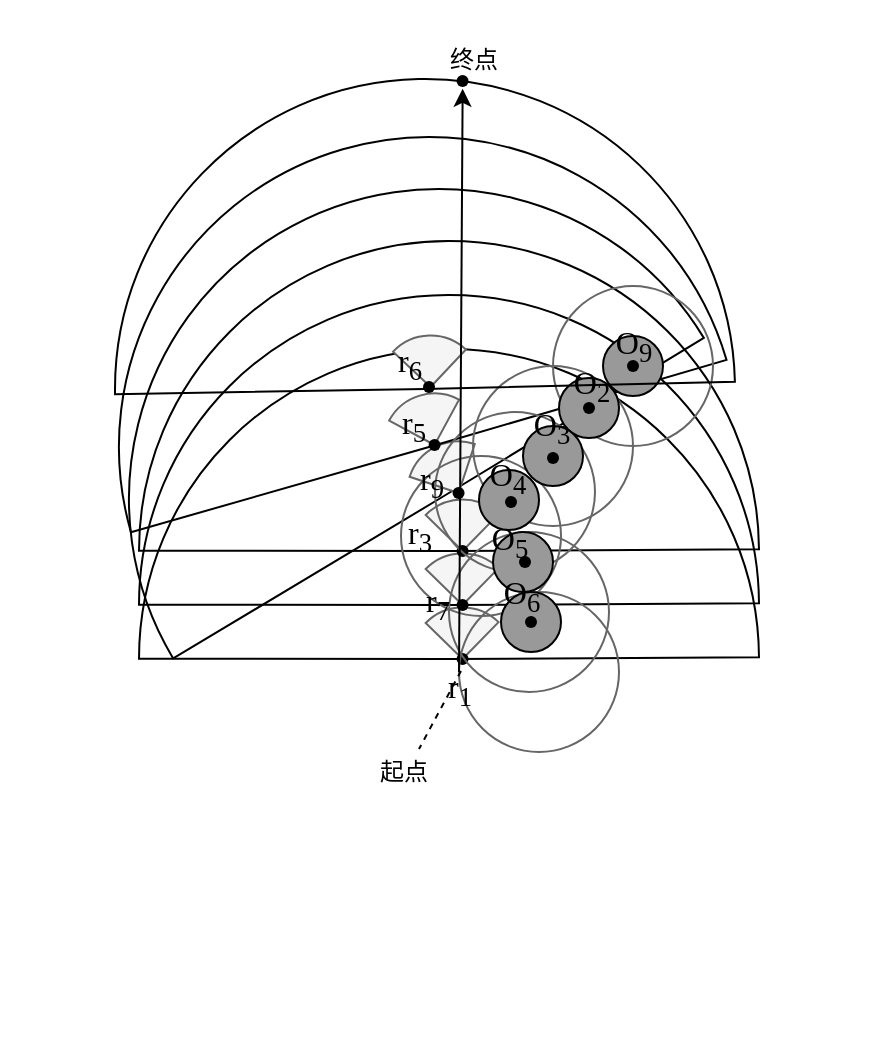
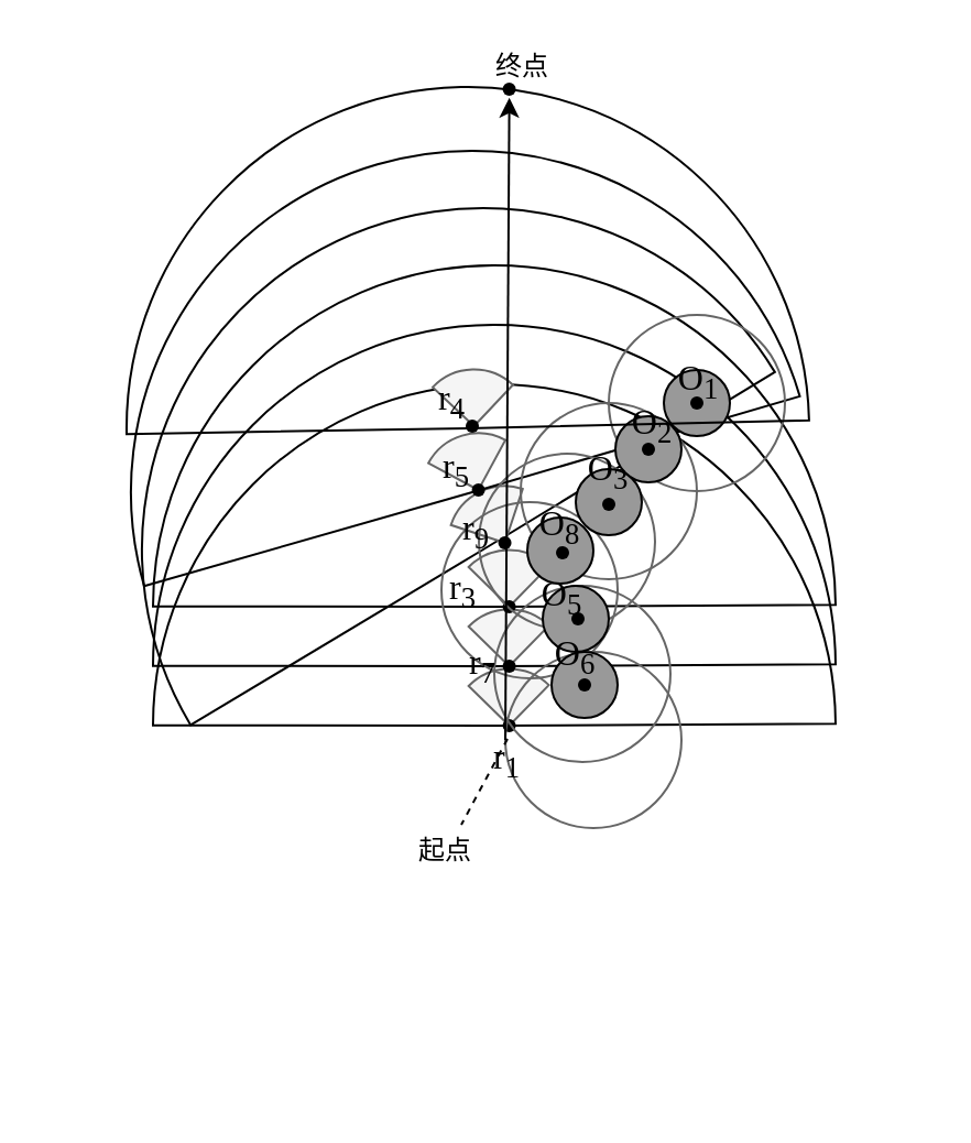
  <mxCell id="0" />
  <mxCell id="1" parent="0" />
  <mxCell id="2" value="" style="verticalLabelPosition=bottom;verticalAlign=top;html=1;shape=mxgraph.basic.pie;startAngle=0.289;endAngle=0.788;shadow=0;sketch=0;rotation=-194;fillColor=none;" vertex="1" parent="1"><mxGeometry x="32" y="174" width="310" height="310" as="geometry" /></mxCell>
  <mxCell id="3" value="" style="verticalLabelPosition=bottom;verticalAlign=top;html=1;shape=mxgraph.basic.pie;startAngle=0.412;endAngle=0.662;shadow=0;sketch=0;rotation=-194;fillColor=#f5f5f5;strokeColor=#666666;fontColor=#333333;" vertex="1" parent="1"><mxGeometry x="168" y="303.22" width="51.56" height="51.56" as="geometry" /></mxCell>
  <mxCell id="4" value="" style="shape=waypoint;sketch=0;fillStyle=solid;size=6;pointerEvents=1;points=[];resizable=0;rotatable=0;perimeter=centerPerimeter;snapToPoint=1;shadow=0;fillColor=#808080;" vertex="1" parent="1"><mxGeometry x="173.78" y="309" width="40" height="40" as="geometry" /></mxCell>
  <mxCell id="5" value="" style="verticalLabelPosition=bottom;verticalAlign=top;html=1;shape=mxgraph.basic.pie;startAngle=0.289;endAngle=0.788;shadow=0;sketch=0;rotation=-194;fillColor=none;" vertex="1" parent="1"><mxGeometry x="32" y="147" width="310" height="310" as="geometry" /></mxCell>
  <mxCell id="6" value="" style="verticalLabelPosition=bottom;verticalAlign=top;html=1;shape=mxgraph.basic.pie;startAngle=0.412;endAngle=0.662;shadow=0;sketch=0;rotation=-194;fillColor=#f5f5f5;strokeColor=#666666;fontColor=#333333;" vertex="1" parent="1"><mxGeometry x="168" y="276.22" width="51.56" height="51.56" as="geometry" /></mxCell>
  <mxCell id="7" value="" style="shape=waypoint;sketch=0;fillStyle=solid;size=6;pointerEvents=1;points=[];resizable=0;rotatable=0;perimeter=centerPerimeter;snapToPoint=1;shadow=0;fillColor=#808080;" vertex="1" parent="1"><mxGeometry x="173.78" y="282" width="40" height="40" as="geometry" /></mxCell>
  <mxCell id="8" value="" style="verticalLabelPosition=bottom;verticalAlign=top;html=1;shape=mxgraph.basic.pie;startAngle=0.289;endAngle=0.788;shadow=0;sketch=0;rotation=-194;fillColor=none;" vertex="1" parent="1"><mxGeometry x="32" y="120" width="310" height="310" as="geometry" /></mxCell>
  <mxCell id="9" value="" style="verticalLabelPosition=bottom;verticalAlign=top;html=1;shape=mxgraph.basic.pie;startAngle=0.412;endAngle=0.662;shadow=0;sketch=0;rotation=-194;fillColor=#f5f5f5;strokeColor=#666666;fontColor=#333333;" vertex="1" parent="1"><mxGeometry x="168" y="249.22" width="51.56" height="51.56" as="geometry" /></mxCell>
  <mxCell id="10" value="" style="shape=waypoint;sketch=0;fillStyle=solid;size=6;pointerEvents=1;points=[];resizable=0;rotatable=0;perimeter=centerPerimeter;snapToPoint=1;shadow=0;fillColor=#808080;" vertex="1" parent="1"><mxGeometry x="173.78" y="255" width="40" height="40" as="geometry" /></mxCell>
  <mxCell id="11" value="" style="verticalLabelPosition=bottom;verticalAlign=top;html=1;shape=mxgraph.basic.pie;startAngle=0.289;endAngle=0.788;shadow=0;sketch=0;rotation=135;fillColor=none;" vertex="1" parent="1"><mxGeometry x="27" y="94" width="310" height="310" as="geometry" /></mxCell>
  <mxCell id="12" value="" style="verticalLabelPosition=bottom;verticalAlign=top;html=1;shape=mxgraph.basic.pie;startAngle=0.412;endAngle=0.662;shadow=0;sketch=0;rotation=-220;fillColor=#f5f5f5;strokeColor=#666666;fontColor=#333333;" vertex="1" parent="1"><mxGeometry x="166" y="220.22" width="51.56" height="51.56" as="geometry" /></mxCell>
  <mxCell id="13" value="" style="shape=waypoint;sketch=0;fillStyle=solid;size=6;pointerEvents=1;points=[];resizable=0;rotatable=0;perimeter=centerPerimeter;snapToPoint=1;shadow=0;fillColor=#808080;" vertex="1" parent="1"><mxGeometry x="171.78" y="226" width="40" height="40" as="geometry" /></mxCell>
  <mxCell id="14" value="" style="verticalLabelPosition=bottom;verticalAlign=top;html=1;shape=mxgraph.basic.pie;startAngle=0.289;endAngle=0.788;shadow=0;sketch=0;rotation=-210;fillColor=none;" vertex="1" parent="1"><mxGeometry x="22" y="68" width="310" height="310" as="geometry" /></mxCell>
  <mxCell id="15" value="" style="verticalLabelPosition=bottom;verticalAlign=top;html=1;shape=mxgraph.basic.pie;startAngle=0.412;endAngle=0.662;shadow=0;sketch=0;rotation=-210;fillColor=#f5f5f5;strokeColor=#666666;fontColor=#333333;" vertex="1" parent="1"><mxGeometry x="154" y="196.22" width="51.56" height="51.56" as="geometry" /></mxCell>
  <mxCell id="16" value="" style="shape=waypoint;sketch=0;fillStyle=solid;size=6;pointerEvents=1;points=[];resizable=0;rotatable=0;perimeter=centerPerimeter;snapToPoint=1;shadow=0;fillColor=#808080;" vertex="1" parent="1"><mxGeometry x="159.78" y="202" width="40" height="40" as="geometry" /></mxCell>
  <mxCell id="17" value="" style="ellipse;whiteSpace=wrap;html=1;aspect=fixed;strokeColor=#666666;fontColor=#333333;fillColor=none;" vertex="1" parent="1"><mxGeometry x="239" y="142.5" width="80" height="80" as="geometry" /></mxCell>
  <mxCell id="18" value="" style="ellipse;whiteSpace=wrap;html=1;aspect=fixed;fillColor=#999999;" vertex="1" parent="1"><mxGeometry x="264" y="167.5" width="30" height="30" as="geometry" /></mxCell>
  <mxCell id="19" value="" style="ellipse;whiteSpace=wrap;html=1;aspect=fixed;strokeColor=#666666;fontColor=#333333;fillColor=none;" vertex="1" parent="1"><mxGeometry x="199" y="182.5" width="80" height="80" as="geometry" /></mxCell>
  <mxCell id="20" value="" style="ellipse;whiteSpace=wrap;html=1;aspect=fixed;strokeColor=#666666;fontColor=#333333;fillColor=none;" vertex="1" parent="1"><mxGeometry x="180" y="205.5" width="80" height="80" as="geometry" /></mxCell>
  <mxCell id="21" value="" style="ellipse;whiteSpace=wrap;html=1;aspect=fixed;fillColor=#999999;" vertex="1" parent="1"><mxGeometry x="242" y="188.5" width="30" height="30" as="geometry" /></mxCell>
  <mxCell id="22" value="" style="ellipse;whiteSpace=wrap;html=1;aspect=fixed;strokeColor=#666666;fontColor=#333333;fillColor=none;" vertex="1" parent="1"><mxGeometry x="163" y="227.5" width="80" height="80" as="geometry" /></mxCell>
  <mxCell id="23" value="" style="ellipse;whiteSpace=wrap;html=1;aspect=fixed;fillColor=#999999;" vertex="1" parent="1"><mxGeometry x="224" y="212.5" width="30" height="30" as="geometry" /></mxCell>
  <mxCell id="24" value="" style="ellipse;whiteSpace=wrap;html=1;aspect=fixed;fillColor=#999999;" vertex="1" parent="1"><mxGeometry x="202" y="234.5" width="30" height="30" as="geometry" /></mxCell>
  <mxCell id="25" value="" style="ellipse;whiteSpace=wrap;html=1;aspect=fixed;strokeColor=#666666;fontColor=#333333;fillColor=none;" vertex="1" parent="1"><mxGeometry x="187" y="265.5" width="80" height="80" as="geometry" /></mxCell>
  <mxCell id="26" value="" style="ellipse;whiteSpace=wrap;html=1;aspect=fixed;fillColor=#999999;" vertex="1" parent="1"><mxGeometry x="209" y="265.5" width="30" height="30" as="geometry" /></mxCell>
  <mxCell id="27" value="" style="ellipse;whiteSpace=wrap;html=1;aspect=fixed;strokeColor=#666666;fontColor=#333333;fillColor=none;" vertex="1" parent="1"><mxGeometry x="192" y="295.5" width="80" height="80" as="geometry" /></mxCell>
  <mxCell id="28" value="" style="ellipse;whiteSpace=wrap;html=1;aspect=fixed;fillColor=#999999;" vertex="1" parent="1"><mxGeometry x="213" y="295.5" width="30" height="30" as="geometry" /></mxCell>
  <mxCell id="29" value="" style="shape=waypoint;sketch=0;fillStyle=solid;size=6;pointerEvents=1;points=[];fillColor=none;resizable=0;rotatable=0;perimeter=centerPerimeter;snapToPoint=1;" vertex="1" parent="1"><mxGeometry x="259" y="162.5" width="40" height="40" as="geometry" /></mxCell>
  <mxCell id="30" value="" style="shape=waypoint;sketch=0;fillStyle=solid;size=6;pointerEvents=1;points=[];fillColor=none;resizable=0;rotatable=0;perimeter=centerPerimeter;snapToPoint=1;" vertex="1" parent="1"><mxGeometry x="237" y="183.5" width="40" height="40" as="geometry" /></mxCell>
  <mxCell id="31" value="" style="shape=waypoint;sketch=0;fillStyle=solid;size=6;pointerEvents=1;points=[];fillColor=none;resizable=0;rotatable=0;perimeter=centerPerimeter;snapToPoint=1;" vertex="1" parent="1"><mxGeometry x="219" y="208.5" width="40" height="40" as="geometry" /></mxCell>
  <mxCell id="32" value="" style="shape=waypoint;sketch=0;fillStyle=solid;size=6;pointerEvents=1;points=[];fillColor=none;resizable=0;rotatable=0;perimeter=centerPerimeter;snapToPoint=1;" vertex="1" parent="1"><mxGeometry x="198" y="230.5" width="40" height="40" as="geometry" /></mxCell>
  <mxCell id="33" value="" style="shape=waypoint;sketch=0;fillStyle=solid;size=6;pointerEvents=1;points=[];fillColor=none;resizable=0;rotatable=0;perimeter=centerPerimeter;snapToPoint=1;" vertex="1" parent="1"><mxGeometry x="205" y="260.5" width="40" height="40" as="geometry" /></mxCell>
  <mxCell id="34" value="" style="shape=waypoint;sketch=0;fillStyle=solid;size=6;pointerEvents=1;points=[];fillColor=none;resizable=0;rotatable=0;perimeter=centerPerimeter;snapToPoint=1;" vertex="1" parent="1"><mxGeometry x="208" y="290.5" width="40" height="40" as="geometry" /></mxCell>
- <mxCell id="35" value="&lt;span lang=&quot;EN-US&quot; style=&quot;font-size: 12.0pt ; font-family: &amp;#34;times new roman&amp;#34; , serif&quot;&gt;O&lt;sub&gt;9&lt;/sub&gt;&lt;/span&gt;" style="text;html=1;strokeColor=none;fillColor=none;align=center;verticalAlign=middle;whiteSpace=wrap;rounded=0;" vertex="1" parent="1"><mxGeometry x="260" y="162.5" width="40" height="20" as="geometry" /></mxCell>
+ <mxCell id="35" value="&lt;span lang=&quot;EN-US&quot; style=&quot;font-size: 12.0pt ; font-family: &amp;#34;times new roman&amp;#34; , serif&quot;&gt;O&lt;sub&gt;1&lt;/sub&gt;&lt;/span&gt;" style="text;html=1;strokeColor=none;fillColor=none;align=center;verticalAlign=middle;whiteSpace=wrap;rounded=0;" vertex="1" parent="1"><mxGeometry x="260" y="162.5" width="40" height="20" as="geometry" /></mxCell>
  <mxCell id="36" value="&lt;span lang=&quot;EN-US&quot; style=&quot;font-size: 12.0pt ; font-family: &amp;#34;times new roman&amp;#34; , serif&quot;&gt;O&lt;sub&gt;2&lt;/sub&gt;&lt;/span&gt;" style="text;html=1;strokeColor=none;fillColor=none;align=center;verticalAlign=middle;whiteSpace=wrap;rounded=0;" vertex="1" parent="1"><mxGeometry x="239" y="182.5" width="40" height="20" as="geometry" /></mxCell>
  <mxCell id="37" value="&lt;span lang=&quot;EN-US&quot; style=&quot;font-size: 12.0pt ; font-family: &amp;#34;times new roman&amp;#34; , serif&quot;&gt;O&lt;sub&gt;3&lt;/sub&gt;&lt;/span&gt;" style="text;html=1;strokeColor=none;fillColor=none;align=center;verticalAlign=middle;whiteSpace=wrap;rounded=0;" vertex="1" parent="1"><mxGeometry x="219" y="203.5" width="40" height="20" as="geometry" /></mxCell>
- <mxCell id="38" value="&lt;span lang=&quot;EN-US&quot; style=&quot;font-size: 12.0pt ; font-family: &amp;#34;times new roman&amp;#34; , serif&quot;&gt;O&lt;sub&gt;4&lt;/sub&gt;&lt;/span&gt;" style="text;html=1;strokeColor=none;fillColor=none;align=center;verticalAlign=middle;whiteSpace=wrap;rounded=0;" vertex="1" parent="1"><mxGeometry x="197" y="228.5" width="40" height="20" as="geometry" /></mxCell>
+ <mxCell id="38" value="&lt;span lang=&quot;EN-US&quot; style=&quot;font-size: 12.0pt ; font-family: &amp;#34;times new roman&amp;#34; , serif&quot;&gt;O&lt;sub&gt;8&lt;/sub&gt;&lt;/span&gt;" style="text;html=1;strokeColor=none;fillColor=none;align=center;verticalAlign=middle;whiteSpace=wrap;rounded=0;" vertex="1" parent="1"><mxGeometry x="197" y="228.5" width="40" height="20" as="geometry" /></mxCell>
  <mxCell id="39" value="&lt;span lang=&quot;EN-US&quot; style=&quot;font-size: 12.0pt ; font-family: &amp;#34;times new roman&amp;#34; , serif&quot;&gt;O&lt;sub&gt;5&lt;/sub&gt;&lt;/span&gt;" style="text;html=1;strokeColor=none;fillColor=none;align=center;verticalAlign=middle;whiteSpace=wrap;rounded=0;" vertex="1" parent="1"><mxGeometry x="198" y="260.5" width="40" height="20" as="geometry" /></mxCell>
  <mxCell id="40" value="&lt;span lang=&quot;EN-US&quot; style=&quot;font-size: 12.0pt ; font-family: &amp;#34;times new roman&amp;#34; , serif&quot;&gt;O&lt;sub&gt;6&lt;/sub&gt;&lt;/span&gt;" style="text;html=1;strokeColor=none;fillColor=none;align=center;verticalAlign=middle;whiteSpace=wrap;rounded=0;" vertex="1" parent="1"><mxGeometry x="204" y="287.5" width="40" height="20" as="geometry" /></mxCell>
  <mxCell id="41" value="" style="verticalLabelPosition=bottom;verticalAlign=top;html=1;shape=mxgraph.basic.pie;startAngle=0.289;endAngle=0.788;shadow=0;sketch=0;rotation=-195;fillColor=none;" vertex="1" parent="1"><mxGeometry x="20" y="39" width="310" height="310" as="geometry" /></mxCell>
  <mxCell id="42" value="" style="verticalLabelPosition=bottom;verticalAlign=top;html=1;shape=mxgraph.basic.pie;startAngle=0.412;endAngle=0.662;shadow=0;sketch=0;rotation=-195;fillColor=#f5f5f5;strokeColor=#666666;fontColor=#333333;" vertex="1" parent="1"><mxGeometry x="152" y="167.22" width="51.56" height="51.56" as="geometry" /></mxCell>
  <mxCell id="43" value="" style="shape=waypoint;sketch=0;fillStyle=solid;size=6;pointerEvents=1;points=[];resizable=0;rotatable=0;perimeter=centerPerimeter;snapToPoint=1;shadow=0;fillColor=#808080;" vertex="1" parent="1"><mxGeometry x="157" y="173" width="40" height="40" as="geometry" /></mxCell>
  <mxCell id="44" value="" style="endArrow=classic;html=1;exitX=0;exitY=0.5;exitDx=0;exitDy=0;entryX=0.316;entryY=0.952;entryDx=0;entryDy=0;entryPerimeter=0;" edge="1" parent="1" source="27" target="41"><mxGeometry width="50" height="50" relative="1" as="geometry"><mxPoint x="172" y="164" as="sourcePoint" /><mxPoint x="222" y="114" as="targetPoint" /></mxGeometry></mxCell>
  <mxCell id="45" value="" style="shape=waypoint;sketch=0;fillStyle=solid;size=6;pointerEvents=1;points=[];fillColor=none;resizable=0;rotatable=0;perimeter=centerPerimeter;snapToPoint=1;" vertex="1" parent="1"><mxGeometry x="173.78" y="20" width="40" height="40" as="geometry" /></mxCell>
  <mxCell id="46" value="终点" style="text;html=1;strokeColor=none;fillColor=none;align=center;verticalAlign=middle;whiteSpace=wrap;rounded=0;" vertex="1" parent="1"><mxGeometry x="180" y="20" width="40" height="20" as="geometry" /></mxCell>
  <mxCell id="47" value="&lt;span lang=&quot;EN-US&quot; style=&quot;font-size: 12.0pt ; font-family: &amp;#34;times new roman&amp;#34; , serif&quot;&gt;r&lt;sub&gt;1&lt;/sub&gt;&lt;/span&gt;" style="text;html=1;strokeColor=none;fillColor=none;align=center;verticalAlign=middle;whiteSpace=wrap;rounded=0;" vertex="1" parent="1"><mxGeometry x="173" y="335" width="40" height="20" as="geometry" /></mxCell>
  <mxCell id="48" value="&lt;span lang=&quot;EN-US&quot; style=&quot;font-size: 12.0pt ; font-family: &amp;#34;times new roman&amp;#34; , serif&quot;&gt;r&lt;sub&gt;7&lt;/sub&gt;&lt;/span&gt;" style="text;html=1;strokeColor=none;fillColor=none;align=center;verticalAlign=middle;whiteSpace=wrap;rounded=0;" vertex="1" parent="1"><mxGeometry x="162" y="292" width="40" height="20" as="geometry" /></mxCell>
  <mxCell id="49" value="&lt;span lang=&quot;EN-US&quot; style=&quot;font-size: 12.0pt ; font-family: &amp;#34;times new roman&amp;#34; , serif&quot;&gt;r&lt;sub&gt;3&lt;/sub&gt;&lt;/span&gt;" style="text;html=1;strokeColor=none;fillColor=none;align=center;verticalAlign=middle;whiteSpace=wrap;rounded=0;" vertex="1" parent="1"><mxGeometry x="153" y="258" width="40" height="20" as="geometry" /></mxCell>
  <mxCell id="50" value="&lt;span lang=&quot;EN-US&quot; style=&quot;font-size: 12.0pt ; font-family: &amp;#34;times new roman&amp;#34; , serif&quot;&gt;r&lt;sub&gt;9&lt;/sub&gt;&lt;/span&gt;" style="text;html=1;strokeColor=none;fillColor=none;align=center;verticalAlign=middle;whiteSpace=wrap;rounded=0;" vertex="1" parent="1"><mxGeometry x="159" y="231" width="40" height="20" as="geometry" /></mxCell>
  <mxCell id="51" value="&lt;span lang=&quot;EN-US&quot; style=&quot;font-size: 12.0pt ; font-family: &amp;#34;times new roman&amp;#34; , serif&quot;&gt;r&lt;sub&gt;5&lt;/sub&gt;&lt;/span&gt;" style="text;html=1;strokeColor=none;fillColor=none;align=center;verticalAlign=middle;whiteSpace=wrap;rounded=0;" vertex="1" parent="1"><mxGeometry x="150" y="203" width="40" height="20" as="geometry" /></mxCell>
- <mxCell id="52" value="&lt;span lang=&quot;EN-US&quot; style=&quot;font-size: 12.0pt ; font-family: &amp;#34;times new roman&amp;#34; , serif&quot;&gt;r&lt;sub&gt;6&lt;/sub&gt;&lt;/span&gt;" style="text;html=1;strokeColor=none;fillColor=none;align=center;verticalAlign=middle;whiteSpace=wrap;rounded=0;" vertex="1" parent="1"><mxGeometry x="148" y="172" width="40" height="20" as="geometry" /></mxCell>
+ <mxCell id="52" value="&lt;span lang=&quot;EN-US&quot; style=&quot;font-size: 12.0pt ; font-family: &amp;#34;times new roman&amp;#34; , serif&quot;&gt;r&lt;sub&gt;4&lt;/sub&gt;&lt;/span&gt;" style="text;html=1;strokeColor=none;fillColor=none;align=center;verticalAlign=middle;whiteSpace=wrap;rounded=0;" vertex="1" parent="1"><mxGeometry x="148" y="172" width="40" height="20" as="geometry" /></mxCell>
  <mxCell id="53" value="" style="endArrow=none;dashed=1;html=1;exitX=0.5;exitY=0;exitDx=0;exitDy=0;" edge="1" parent="1" source="47"><mxGeometry width="50" height="50" relative="1" as="geometry"><mxPoint x="172" y="144" as="sourcePoint" /><mxPoint x="172" y="374" as="targetPoint" /></mxGeometry></mxCell>
  <mxCell id="54" value="起点" style="text;html=1;strokeColor=none;fillColor=none;align=center;verticalAlign=middle;whiteSpace=wrap;rounded=0;" vertex="1" parent="1"><mxGeometry x="145" y="376" width="40" height="20" as="geometry" /></mxCell>
